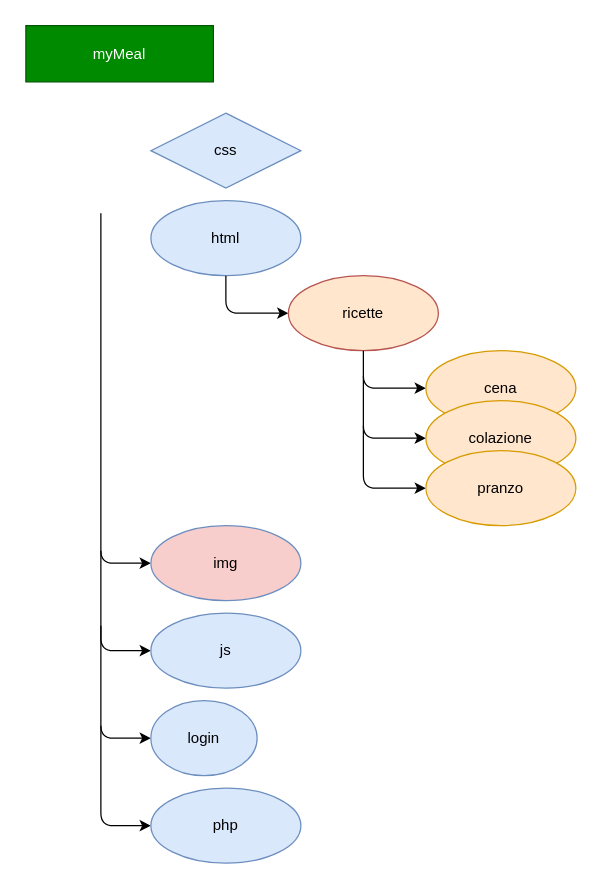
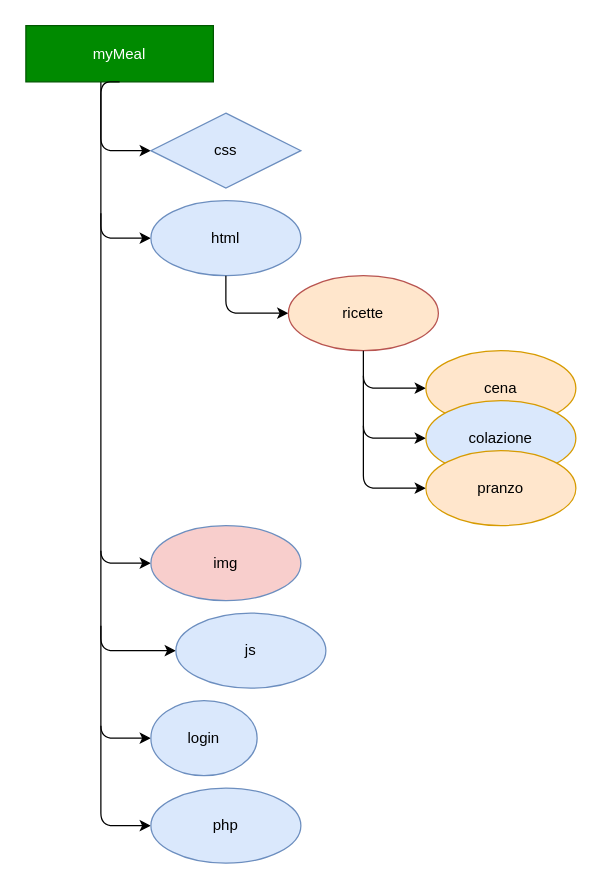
  <mxCell id="0" />
  <mxCell id="1" parent="0" />
+ <mxCell id="2" value="" style="edgeStyle=orthogonalEdgeStyle;curved=0;rounded=1;sketch=0;orthogonalLoop=1;jettySize=auto;html=1;entryX=0;entryY=0.5;entryDx=0;entryDy=0;" parent="1" source="3" target="4" edge="1"><mxGeometry relative="1" as="geometry"><Array as="points"><mxPoint x="80" y="120" /></Array></mxGeometry></mxCell>
  <mxCell id="3" value="myMeal" style="rounded=0;whiteSpace=wrap;html=1;sketch=0;fillColor=#008a00;strokeColor=#005700;fontColor=#ffffff;" parent="1" vertex="1"><mxGeometry x="20" y="20" width="150" height="45" as="geometry" /></mxCell>
  <mxCell id="4" value="css" style="rhombus;whiteSpace=wrap;html=1;sketch=0;fillColor=#dae8fc;strokeColor=#6c8ebf;" parent="1" vertex="1"><mxGeometry x="120" y="90" width="120" height="60" as="geometry" /></mxCell>
+ <mxCell id="5" value="" style="edgeStyle=orthogonalEdgeStyle;curved=0;rounded=1;sketch=0;orthogonalLoop=1;jettySize=auto;html=1;exitX=0.5;exitY=1;exitDx=0;exitDy=0;entryX=0;entryY=0.5;entryDx=0;entryDy=0;" parent="1" edge="1" target="6" source="3"><mxGeometry relative="1" as="geometry"><mxPoint x="80" y="60" as="sourcePoint" /><mxPoint x="120" y="230" as="targetPoint" /><Array as="points"><mxPoint x="80" y="190" /></Array></mxGeometry></mxCell>
  <mxCell id="6" value="html" style="ellipse;whiteSpace=wrap;html=1;rounded=0;sketch=0;fillColor=#dae8fc;strokeColor=#6c8ebf;" parent="1" vertex="1"><mxGeometry x="120" y="160" width="120" height="60" as="geometry" /></mxCell>
  <mxCell id="7" value="" style="edgeStyle=orthogonalEdgeStyle;curved=0;rounded=1;sketch=0;orthogonalLoop=1;jettySize=auto;html=1;entryX=0;entryY=0.5;entryDx=0;entryDy=0;" parent="1" edge="1" target="8"><mxGeometry relative="1" as="geometry"><mxPoint x="80" y="440" as="sourcePoint" /><mxPoint x="120" y="660" as="targetPoint" /><Array as="points"><mxPoint x="80" y="520" /></Array></mxGeometry></mxCell>
- <mxCell id="8" value="js" style="ellipse;whiteSpace=wrap;html=1;rounded=0;sketch=0;fillColor=#dae8fc;strokeColor=#6c8ebf;" parent="1" vertex="1"><mxGeometry x="120" y="490" width="120" height="60" as="geometry" /></mxCell>
+ <mxCell id="8" value="js" style="ellipse;whiteSpace=wrap;html=1;rounded=0;sketch=0;fillColor=#dae8fc;strokeColor=#6c8ebf;" parent="1" vertex="1"><mxGeometry x="140" y="490" width="120" height="60" as="geometry" /></mxCell>
  <mxCell id="9" value="" style="edgeStyle=orthogonalEdgeStyle;curved=0;rounded=1;sketch=0;orthogonalLoop=1;jettySize=auto;html=1;entryX=0;entryY=0.5;entryDx=0;entryDy=0;" parent="1" target="10" edge="1"><mxGeometry relative="1" as="geometry"><mxPoint x="180" y="220" as="sourcePoint" /><Array as="points"><mxPoint x="180" y="250" /></Array></mxGeometry></mxCell>
  <mxCell id="10" value="ricette" style="ellipse;whiteSpace=wrap;html=1;rounded=0;sketch=0;fillColor=#ffe6cc;strokeColor=#b85450;" parent="1" vertex="1"><mxGeometry x="230" y="220" width="120" height="60" as="geometry" /></mxCell>
  <mxCell id="11" value="" style="edgeStyle=orthogonalEdgeStyle;curved=0;rounded=1;sketch=0;orthogonalLoop=1;jettySize=auto;html=1;entryX=0;entryY=0.5;entryDx=0;entryDy=0;" edge="1" parent="1"><mxGeometry relative="1" as="geometry"><mxPoint x="290" y="280" as="sourcePoint" /><Array as="points"><mxPoint x="290" y="310" /></Array><mxPoint x="340" y="310" as="targetPoint" /></mxGeometry></mxCell>
  <mxCell id="12" value="cena" style="ellipse;whiteSpace=wrap;html=1;rounded=0;sketch=0;fillColor=#ffe6cc;strokeColor=#d79b00;" vertex="1" parent="1"><mxGeometry x="340" y="280" width="120" height="60" as="geometry" /></mxCell>
  <mxCell id="13" value="" style="edgeStyle=orthogonalEdgeStyle;curved=0;rounded=1;sketch=0;orthogonalLoop=1;jettySize=auto;html=1;entryX=0;entryY=0.5;entryDx=0;entryDy=0;" edge="1" parent="1"><mxGeometry relative="1" as="geometry"><mxPoint x="290" y="300" as="sourcePoint" /><Array as="points"><mxPoint x="290" y="350" /></Array><mxPoint x="340" y="350" as="targetPoint" /></mxGeometry></mxCell>
- <mxCell id="14" value="colazione" style="ellipse;whiteSpace=wrap;html=1;rounded=0;sketch=0;fillColor=#ffe6cc;strokeColor=#d79b00;" vertex="1" parent="1"><mxGeometry x="340" y="320" width="120" height="60" as="geometry" /></mxCell>
+ <mxCell id="14" value="colazione" style="ellipse;whiteSpace=wrap;html=1;rounded=0;sketch=0;fillColor=#dae8fc;strokeColor=#d79b00;" vertex="1" parent="1"><mxGeometry x="340" y="320" width="120" height="60" as="geometry" /></mxCell>
  <mxCell id="15" value="" style="edgeStyle=orthogonalEdgeStyle;curved=0;rounded=1;sketch=0;orthogonalLoop=1;jettySize=auto;html=1;entryX=0;entryY=0.5;entryDx=0;entryDy=0;" edge="1" parent="1"><mxGeometry relative="1" as="geometry"><mxPoint x="290" y="340" as="sourcePoint" /><Array as="points"><mxPoint x="290" y="390" /></Array><mxPoint x="340" y="390" as="targetPoint" /></mxGeometry></mxCell>
  <mxCell id="16" value="pranzo" style="ellipse;whiteSpace=wrap;html=1;rounded=0;sketch=0;fillColor=#ffe6cc;strokeColor=#d79b00;" vertex="1" parent="1"><mxGeometry x="340" y="360" width="120" height="60" as="geometry" /></mxCell>
  <mxCell id="17" value="" style="edgeStyle=orthogonalEdgeStyle;curved=0;rounded=1;sketch=0;orthogonalLoop=1;jettySize=auto;html=1;entryX=0;entryY=0.5;entryDx=0;entryDy=0;" edge="1" parent="1" target="18"><mxGeometry relative="1" as="geometry"><Array as="points"><mxPoint x="80" y="450" /></Array><mxPoint x="80" y="170" as="sourcePoint" /></mxGeometry></mxCell>
  <mxCell id="18" value="img" style="ellipse;whiteSpace=wrap;html=1;rounded=0;sketch=0;fillColor=#f8cecc;strokeColor=#6c8ebf;" vertex="1" parent="1"><mxGeometry x="120" y="420" width="120" height="60" as="geometry" /></mxCell>
  <mxCell id="19" value="" style="edgeStyle=orthogonalEdgeStyle;curved=0;rounded=1;sketch=0;orthogonalLoop=1;jettySize=auto;html=1;entryX=0;entryY=0.5;entryDx=0;entryDy=0;" edge="1" parent="1" target="20"><mxGeometry relative="1" as="geometry"><Array as="points"><mxPoint x="80" y="590" /></Array><mxPoint x="80" y="500" as="sourcePoint" /></mxGeometry></mxCell>
  <mxCell id="20" value="login" style="ellipse;whiteSpace=wrap;html=1;rounded=0;sketch=0;fillColor=#dae8fc;strokeColor=#6c8ebf;" vertex="1" parent="1"><mxGeometry x="120" y="560" width="85" height="60" as="geometry" /></mxCell>
  <mxCell id="21" value="" style="edgeStyle=orthogonalEdgeStyle;curved=0;rounded=1;sketch=0;orthogonalLoop=1;jettySize=auto;html=1;entryX=0;entryY=0.5;entryDx=0;entryDy=0;" edge="1" parent="1" target="22"><mxGeometry relative="1" as="geometry"><Array as="points"><mxPoint x="80" y="660" /></Array><mxPoint x="80" y="580" as="sourcePoint" /></mxGeometry></mxCell>
  <mxCell id="22" value="php" style="ellipse;whiteSpace=wrap;html=1;rounded=0;sketch=0;fillColor=#dae8fc;strokeColor=#6c8ebf;" vertex="1" parent="1"><mxGeometry x="120" y="630" width="120" height="60" as="geometry" /></mxCell>
